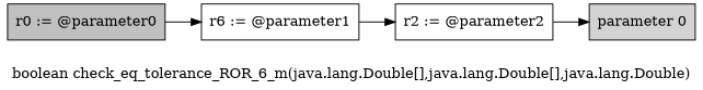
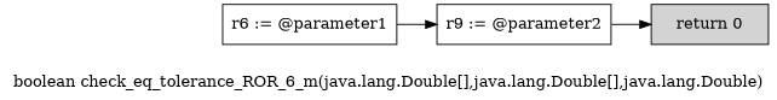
  digraph {
    label="boolean check_eq_tolerance_ROR_6_m(java.lang.Double[],java.lang.Double[],java.lang.Double)"
    rankdir=LR
    node [shape=box]
-   n1 [fillcolor=gray label="r0 := @parameter0" style=filled]
    n2 [label="r6 := @parameter1"]
-   n3 [label="r2 := @parameter2"]
-   n4 [fillcolor=lightgray label="parameter 0" style=filled]
-   n1 -> n2
+   n3 [label="r9 := @parameter2"]
+   n4 [fillcolor=lightgray label="return 0" style=filled]
    n2 -> n3
    n3 -> n4
  }
